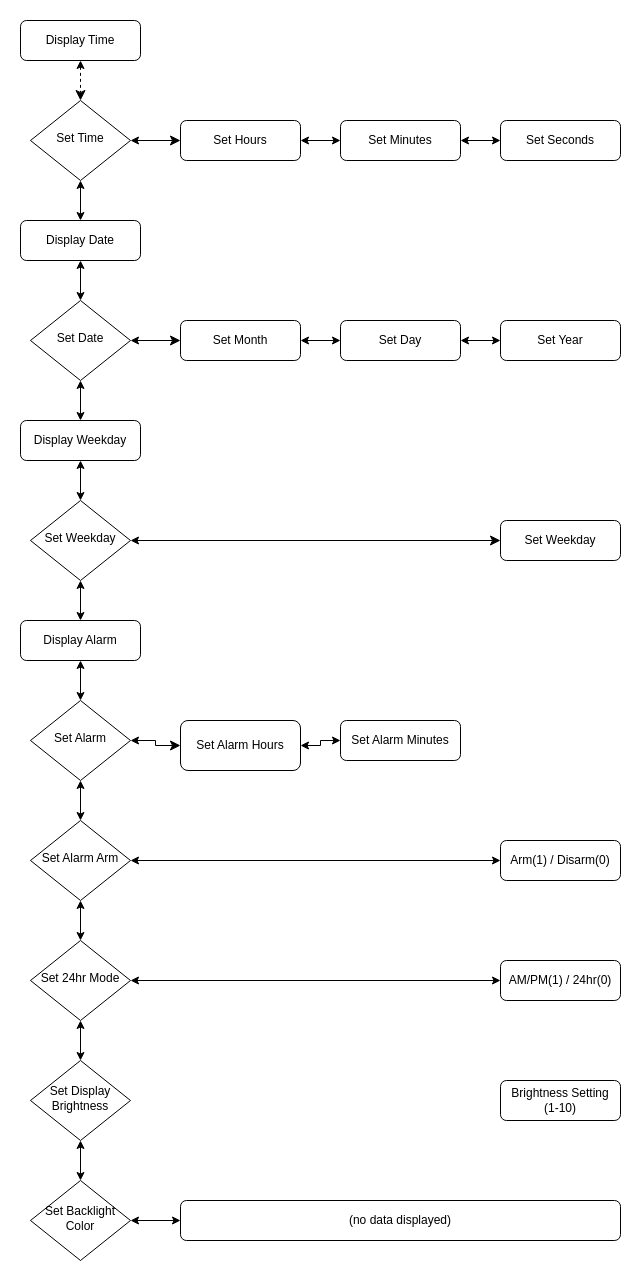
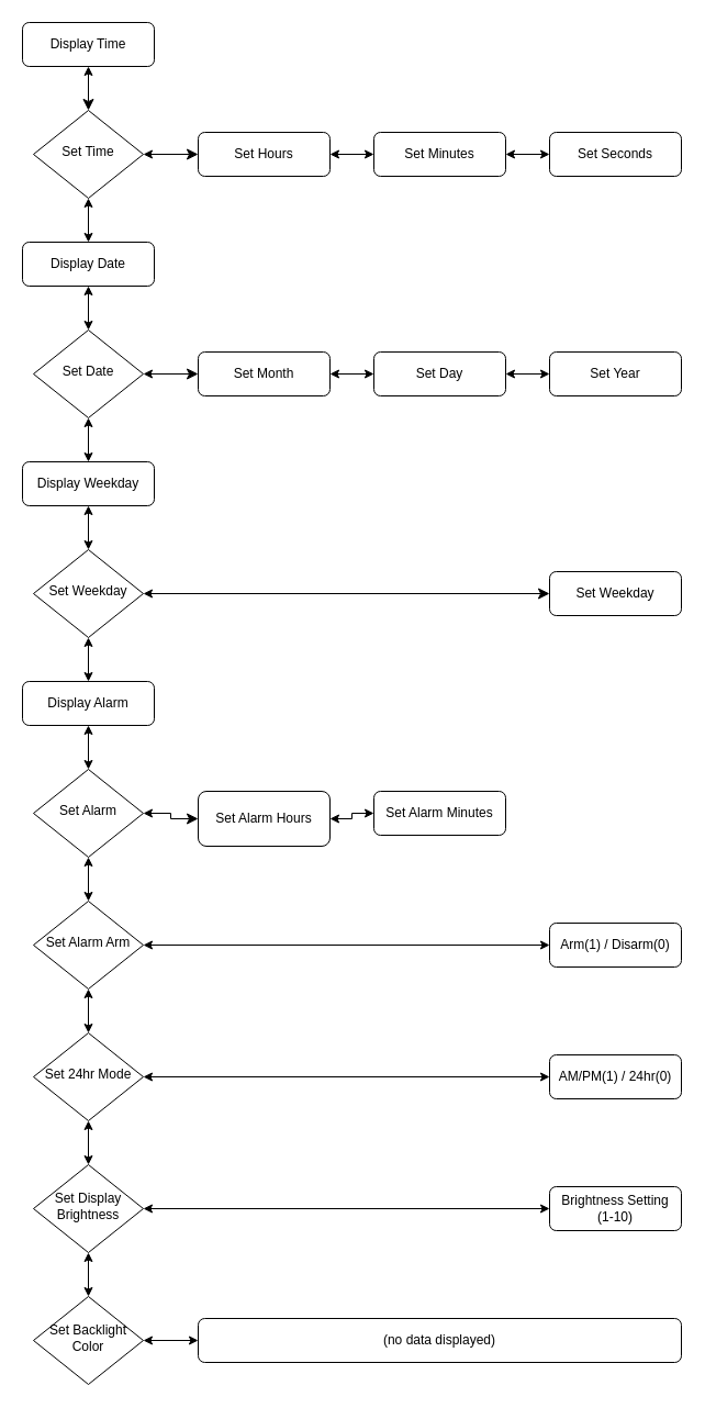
  <mxCell id="0" />
  <mxCell id="1" parent="0" />
- <mxCell id="2" value="" style="rounded=0;html=1;jettySize=auto;orthogonalLoop=1;fontSize=11;endArrow=classic;endFill=1;endSize=8;strokeWidth=1;shadow=0;labelBackgroundColor=none;edgeStyle=orthogonalEdgeStyle;startArrow=classic;startFill=1;dashed=1;" parent="1" source="3" target="6" edge="1"><mxGeometry relative="1" as="geometry" /></mxCell>
+ <mxCell id="2" value="" style="rounded=0;html=1;jettySize=auto;orthogonalLoop=1;fontSize=11;endArrow=classic;endFill=1;endSize=8;strokeWidth=1;shadow=0;labelBackgroundColor=none;edgeStyle=orthogonalEdgeStyle;startArrow=classic;startFill=1;" parent="1" source="3" target="6" edge="1"><mxGeometry relative="1" as="geometry" /></mxCell>
  <mxCell id="3" value="Display Time" style="rounded=1;whiteSpace=wrap;html=1;fontSize=12;glass=0;strokeWidth=1;shadow=0;" parent="1" vertex="1"><mxGeometry x="20" width="120" height="40" as="geometry" y="20" /></mxCell>
  <mxCell id="4" value="" style="edgeStyle=orthogonalEdgeStyle;rounded=0;html=1;jettySize=auto;orthogonalLoop=1;fontSize=11;endArrow=classic;endFill=1;endSize=8;strokeWidth=1;shadow=0;labelBackgroundColor=none;startArrow=classic;startFill=1;" parent="1" source="6" target="8" edge="1"><mxGeometry y="10" relative="1" as="geometry"><mxPoint as="offset" /></mxGeometry></mxCell>
  <mxCell id="5" style="edgeStyle=orthogonalEdgeStyle;rounded=0;orthogonalLoop=1;jettySize=auto;html=1;exitX=0.5;exitY=1;exitDx=0;exitDy=0;entryX=0.5;entryY=0;entryDx=0;entryDy=0;startArrow=classic;startFill=1;endArrow=classic;endFill=1;" edge="1" parent="1" source="6" target="13"><mxGeometry relative="1" as="geometry" /></mxCell>
  <mxCell id="6" value="Set Time" style="rhombus;whiteSpace=wrap;html=1;shadow=0;fontFamily=Helvetica;fontSize=12;align=center;strokeWidth=1;spacing=6;spacingTop=-4;" parent="1" vertex="1"><mxGeometry x="30" y="100" width="100" height="80" as="geometry" /></mxCell>
  <mxCell id="7" style="edgeStyle=orthogonalEdgeStyle;rounded=0;orthogonalLoop=1;jettySize=auto;html=1;exitX=1;exitY=0.5;exitDx=0;exitDy=0;entryX=0;entryY=0.5;entryDx=0;entryDy=0;startArrow=classic;startFill=1;endArrow=classic;endFill=1;" edge="1" parent="1" source="8" target="10"><mxGeometry relative="1" as="geometry" /></mxCell>
  <mxCell id="8" value="Set Hours" style="rounded=1;whiteSpace=wrap;html=1;fontSize=12;glass=0;strokeWidth=1;shadow=0;" parent="1" vertex="1"><mxGeometry x="180" y="120" width="120" height="40" as="geometry" /></mxCell>
  <mxCell id="9" style="edgeStyle=orthogonalEdgeStyle;rounded=0;orthogonalLoop=1;jettySize=auto;html=1;exitX=1;exitY=0.5;exitDx=0;exitDy=0;entryX=0;entryY=0.5;entryDx=0;entryDy=0;startArrow=classic;startFill=1;endArrow=classic;endFill=1;" edge="1" parent="1" source="10" target="11"><mxGeometry relative="1" as="geometry" /></mxCell>
  <mxCell id="10" value="Set Minutes" style="rounded=1;whiteSpace=wrap;html=1;fontSize=12;glass=0;strokeWidth=1;shadow=0;" vertex="1" parent="1"><mxGeometry x="340" y="120" width="120" height="40" as="geometry" /></mxCell>
  <mxCell id="11" value="Set Seconds" style="rounded=1;whiteSpace=wrap;html=1;fontSize=12;glass=0;strokeWidth=1;shadow=0;" vertex="1" parent="1"><mxGeometry x="500" y="120" width="120" height="40" as="geometry" /></mxCell>
  <mxCell id="12" style="edgeStyle=orthogonalEdgeStyle;rounded=0;orthogonalLoop=1;jettySize=auto;html=1;exitX=0.5;exitY=1;exitDx=0;exitDy=0;entryX=0.5;entryY=0;entryDx=0;entryDy=0;startArrow=classic;startFill=1;endArrow=classic;endFill=1;" edge="1" parent="1" source="13" target="16"><mxGeometry relative="1" as="geometry" /></mxCell>
  <mxCell id="13" value="Display Date" style="rounded=1;whiteSpace=wrap;html=1;fontSize=12;glass=0;strokeWidth=1;shadow=0;" vertex="1" parent="1"><mxGeometry x="20" y="220" width="120" height="40" as="geometry" /></mxCell>
  <mxCell id="14" value="" style="edgeStyle=orthogonalEdgeStyle;rounded=0;html=1;jettySize=auto;orthogonalLoop=1;fontSize=11;endArrow=classic;endFill=1;endSize=8;strokeWidth=1;shadow=0;labelBackgroundColor=none;startArrow=classic;startFill=1;" edge="1" parent="1" source="16" target="18"><mxGeometry y="10" relative="1" as="geometry"><mxPoint as="offset" /></mxGeometry></mxCell>
  <mxCell id="15" style="edgeStyle=orthogonalEdgeStyle;rounded=0;orthogonalLoop=1;jettySize=auto;html=1;exitX=0.5;exitY=1;exitDx=0;exitDy=0;entryX=0.5;entryY=0;entryDx=0;entryDy=0;startArrow=classic;startFill=1;endArrow=classic;endFill=1;" edge="1" parent="1" source="16" target="23"><mxGeometry relative="1" as="geometry" /></mxCell>
  <mxCell id="16" value="Set Date" style="rhombus;whiteSpace=wrap;html=1;shadow=0;fontFamily=Helvetica;fontSize=12;align=center;strokeWidth=1;spacing=6;spacingTop=-4;" vertex="1" parent="1"><mxGeometry x="30" y="300" width="100" height="80" as="geometry" /></mxCell>
  <mxCell id="17" style="edgeStyle=orthogonalEdgeStyle;rounded=0;orthogonalLoop=1;jettySize=auto;html=1;exitX=1;exitY=0.5;exitDx=0;exitDy=0;entryX=0;entryY=0.5;entryDx=0;entryDy=0;startArrow=classic;startFill=1;endArrow=classic;endFill=1;" edge="1" parent="1" source="18" target="20"><mxGeometry relative="1" as="geometry" /></mxCell>
  <mxCell id="18" value="Set Month" style="rounded=1;whiteSpace=wrap;html=1;fontSize=12;glass=0;strokeWidth=1;shadow=0;" vertex="1" parent="1"><mxGeometry x="180" y="320" width="120" height="40" as="geometry" /></mxCell>
  <mxCell id="19" style="edgeStyle=orthogonalEdgeStyle;rounded=0;orthogonalLoop=1;jettySize=auto;html=1;exitX=1;exitY=0.5;exitDx=0;exitDy=0;entryX=0;entryY=0.5;entryDx=0;entryDy=0;startArrow=classic;startFill=1;endArrow=classic;endFill=1;" edge="1" parent="1" source="20" target="21"><mxGeometry relative="1" as="geometry" /></mxCell>
  <mxCell id="20" value="Set Day" style="rounded=1;whiteSpace=wrap;html=1;fontSize=12;glass=0;strokeWidth=1;shadow=0;" vertex="1" parent="1"><mxGeometry x="340" y="320" width="120" height="40" as="geometry" /></mxCell>
  <mxCell id="21" value="Set Year" style="rounded=1;whiteSpace=wrap;html=1;fontSize=12;glass=0;strokeWidth=1;shadow=0;" vertex="1" parent="1"><mxGeometry x="500" y="320" width="120" height="40" as="geometry" /></mxCell>
  <mxCell id="22" style="edgeStyle=orthogonalEdgeStyle;rounded=0;orthogonalLoop=1;jettySize=auto;html=1;exitX=0.5;exitY=1;exitDx=0;exitDy=0;entryX=0.5;entryY=0;entryDx=0;entryDy=0;startArrow=classic;startFill=1;endArrow=classic;endFill=1;" edge="1" parent="1" source="23" target="26"><mxGeometry relative="1" as="geometry" /></mxCell>
  <mxCell id="23" value="Display Weekday" style="rounded=1;whiteSpace=wrap;html=1;fontSize=12;glass=0;strokeWidth=1;shadow=0;" vertex="1" parent="1"><mxGeometry x="20" y="420" width="120" height="40" as="geometry" /></mxCell>
  <mxCell id="24" value="" style="edgeStyle=orthogonalEdgeStyle;rounded=0;html=1;jettySize=auto;orthogonalLoop=1;fontSize=11;endArrow=classic;endFill=1;endSize=8;strokeWidth=1;shadow=0;labelBackgroundColor=none;startArrow=classic;startFill=1;" edge="1" parent="1" source="26" target="27"><mxGeometry y="10" relative="1" as="geometry"><mxPoint as="offset" /></mxGeometry></mxCell>
  <mxCell id="25" style="edgeStyle=orthogonalEdgeStyle;rounded=0;orthogonalLoop=1;jettySize=auto;html=1;exitX=0.5;exitY=1;exitDx=0;exitDy=0;entryX=0.5;entryY=0;entryDx=0;entryDy=0;startArrow=classic;startFill=1;endArrow=classic;endFill=1;" edge="1" parent="1" source="26" target="29"><mxGeometry relative="1" as="geometry" /></mxCell>
  <mxCell id="26" value="Set Weekday" style="rhombus;whiteSpace=wrap;html=1;shadow=0;fontFamily=Helvetica;fontSize=12;align=center;strokeWidth=1;spacing=6;spacingTop=-4;" vertex="1" parent="1"><mxGeometry x="30" y="500" width="100" height="80" as="geometry" /></mxCell>
  <mxCell id="27" value="Set Weekday" style="rounded=1;whiteSpace=wrap;html=1;fontSize=12;glass=0;strokeWidth=1;shadow=0;" vertex="1" parent="1"><mxGeometry x="500" y="520" width="120" height="40" as="geometry" /></mxCell>
  <mxCell id="28" style="edgeStyle=orthogonalEdgeStyle;rounded=0;orthogonalLoop=1;jettySize=auto;html=1;exitX=0.5;exitY=1;exitDx=0;exitDy=0;entryX=0.5;entryY=0;entryDx=0;entryDy=0;startArrow=classic;startFill=1;endArrow=classic;endFill=1;" edge="1" parent="1" source="29" target="32"><mxGeometry relative="1" as="geometry" /></mxCell>
  <mxCell id="29" value="Display Alarm" style="rounded=1;whiteSpace=wrap;html=1;fontSize=12;glass=0;strokeWidth=1;shadow=0;" vertex="1" parent="1"><mxGeometry x="20" y="620" width="120" height="40" as="geometry" /></mxCell>
  <mxCell id="30" value="" style="edgeStyle=orthogonalEdgeStyle;rounded=0;html=1;jettySize=auto;orthogonalLoop=1;fontSize=11;endArrow=classic;endFill=1;endSize=8;strokeWidth=1;shadow=0;labelBackgroundColor=none;startArrow=classic;startFill=1;" edge="1" parent="1" source="32" target="34"><mxGeometry y="10" relative="1" as="geometry"><mxPoint as="offset" /></mxGeometry></mxCell>
  <mxCell id="31" style="edgeStyle=orthogonalEdgeStyle;rounded=0;orthogonalLoop=1;jettySize=auto;html=1;exitX=0.5;exitY=1;exitDx=0;exitDy=0;entryX=0.5;entryY=0;entryDx=0;entryDy=0;startArrow=classic;startFill=1;endArrow=classic;endFill=1;" edge="1" parent="1" source="32" target="37"><mxGeometry relative="1" as="geometry" /></mxCell>
  <mxCell id="32" value="Set Alarm" style="rhombus;whiteSpace=wrap;html=1;shadow=0;fontFamily=Helvetica;fontSize=12;align=center;strokeWidth=1;spacing=6;spacingTop=-4;" vertex="1" parent="1"><mxGeometry x="30" y="700" width="100" height="80" as="geometry" /></mxCell>
  <mxCell id="33" style="edgeStyle=orthogonalEdgeStyle;rounded=0;orthogonalLoop=1;jettySize=auto;html=1;exitX=1;exitY=0.5;exitDx=0;exitDy=0;entryX=0;entryY=0.5;entryDx=0;entryDy=0;startArrow=classic;startFill=1;endArrow=classic;endFill=1;" edge="1" parent="1" source="34" target="35"><mxGeometry relative="1" as="geometry" /></mxCell>
  <mxCell id="34" value="Set Alarm Hours" style="rounded=1;whiteSpace=wrap;html=1;fontSize=12;glass=0;strokeWidth=1;shadow=0;" vertex="1" parent="1"><mxGeometry x="180" y="720" width="120" height="50" as="geometry" /></mxCell>
  <mxCell id="35" value="Set Alarm Minutes" style="rounded=1;whiteSpace=wrap;html=1;fontSize=12;glass=0;strokeWidth=1;shadow=0;" vertex="1" parent="1"><mxGeometry x="340" y="720" width="120" height="40" as="geometry" /></mxCell>
  <mxCell id="36" style="edgeStyle=orthogonalEdgeStyle;rounded=0;orthogonalLoop=1;jettySize=auto;html=1;exitX=0.5;exitY=1;exitDx=0;exitDy=0;entryX=0.5;entryY=0;entryDx=0;entryDy=0;startArrow=classic;startFill=1;endArrow=classic;endFill=1;" edge="1" parent="1" source="37" target="41"><mxGeometry relative="1" as="geometry" /></mxCell>
  <mxCell id="37" value="Set Alarm Arm" style="rhombus;whiteSpace=wrap;html=1;shadow=0;fontFamily=Helvetica;fontSize=12;align=center;strokeWidth=1;spacing=6;spacingTop=-4;" vertex="1" parent="1"><mxGeometry x="30" y="820" width="100" height="80" as="geometry" /></mxCell>
  <mxCell id="38" style="edgeStyle=orthogonalEdgeStyle;rounded=0;orthogonalLoop=1;jettySize=auto;html=1;exitX=0;exitY=0.5;exitDx=0;exitDy=0;startArrow=classic;startFill=1;endArrow=classic;endFill=1;" edge="1" parent="1" source="39" target="37"><mxGeometry relative="1" as="geometry" /></mxCell>
  <mxCell id="39" value="Arm(1) / Disarm(0)" style="rounded=1;whiteSpace=wrap;html=1;fontSize=12;glass=0;strokeWidth=1;shadow=0;" vertex="1" parent="1"><mxGeometry x="500" y="840" width="120" height="40" as="geometry" /></mxCell>
  <mxCell id="40" style="edgeStyle=orthogonalEdgeStyle;rounded=0;orthogonalLoop=1;jettySize=auto;html=1;exitX=0.5;exitY=1;exitDx=0;exitDy=0;entryX=0.5;entryY=0;entryDx=0;entryDy=0;startArrow=classic;startFill=1;endArrow=classic;endFill=1;" edge="1" parent="1" source="41" target="45"><mxGeometry relative="1" as="geometry" /></mxCell>
  <mxCell id="41" value="Set 24hr Mode" style="rhombus;whiteSpace=wrap;html=1;shadow=0;fontFamily=Helvetica;fontSize=12;align=center;strokeWidth=1;spacing=6;spacingTop=-4;" vertex="1" parent="1"><mxGeometry x="30" y="940" width="100" height="80" as="geometry" /></mxCell>
  <mxCell id="42" style="edgeStyle=orthogonalEdgeStyle;rounded=0;orthogonalLoop=1;jettySize=auto;html=1;exitX=0;exitY=0.5;exitDx=0;exitDy=0;startArrow=classic;startFill=1;endArrow=classic;endFill=1;" edge="1" parent="1" source="43" target="41"><mxGeometry relative="1" as="geometry" /></mxCell>
  <mxCell id="43" value="AM/PM(1) / 24hr(0)" style="rounded=1;whiteSpace=wrap;html=1;fontSize=12;glass=0;strokeWidth=1;shadow=0;" vertex="1" parent="1"><mxGeometry x="500" y="960" width="120" height="40" as="geometry" /></mxCell>
  <mxCell id="44" style="edgeStyle=orthogonalEdgeStyle;rounded=0;orthogonalLoop=1;jettySize=auto;html=1;exitX=0.5;exitY=1;exitDx=0;exitDy=0;entryX=0.5;entryY=0;entryDx=0;entryDy=0;startArrow=classic;startFill=1;endArrow=classic;endFill=1;" edge="1" parent="1" source="45" target="48"><mxGeometry relative="1" as="geometry" /></mxCell>
  <mxCell id="45" value="Set Display Brightness" style="rhombus;whiteSpace=wrap;html=1;shadow=0;fontFamily=Helvetica;fontSize=12;align=center;strokeWidth=1;spacing=6;spacingTop=-4;" vertex="1" parent="1"><mxGeometry x="30" y="1060" width="100" height="80" as="geometry" /></mxCell>
+ <mxCell id="46" style="edgeStyle=orthogonalEdgeStyle;rounded=0;orthogonalLoop=1;jettySize=auto;html=1;exitX=0;exitY=0.5;exitDx=0;exitDy=0;startArrow=classic;startFill=1;endArrow=classic;endFill=1;" edge="1" parent="1" source="47" target="45"><mxGeometry relative="1" as="geometry" /></mxCell>
  <mxCell id="47" value="Brightness Setting&lt;br&gt;(1-10)" style="rounded=1;whiteSpace=wrap;html=1;fontSize=12;glass=0;strokeWidth=1;shadow=0;" vertex="1" parent="1"><mxGeometry x="500" y="1080" width="120" height="40" as="geometry" /></mxCell>
  <mxCell id="48" value="Set Backlight Color" style="rhombus;whiteSpace=wrap;html=1;shadow=0;fontFamily=Helvetica;fontSize=12;align=center;strokeWidth=1;spacing=6;spacingTop=-4;" vertex="1" parent="1"><mxGeometry x="30" y="1180" width="100" height="80" as="geometry" /></mxCell>
  <mxCell id="49" style="edgeStyle=orthogonalEdgeStyle;rounded=0;orthogonalLoop=1;jettySize=auto;html=1;exitX=0;exitY=0.5;exitDx=0;exitDy=0;startArrow=classic;startFill=1;endArrow=classic;endFill=1;" edge="1" parent="1" source="50" target="48"><mxGeometry relative="1" as="geometry" /></mxCell>
  <mxCell id="50" value="(no data displayed)" style="rounded=1;whiteSpace=wrap;html=1;fontSize=12;glass=0;strokeWidth=1;shadow=0;" vertex="1" parent="1"><mxGeometry x="180" y="1200" width="440" height="40" as="geometry" /></mxCell>
